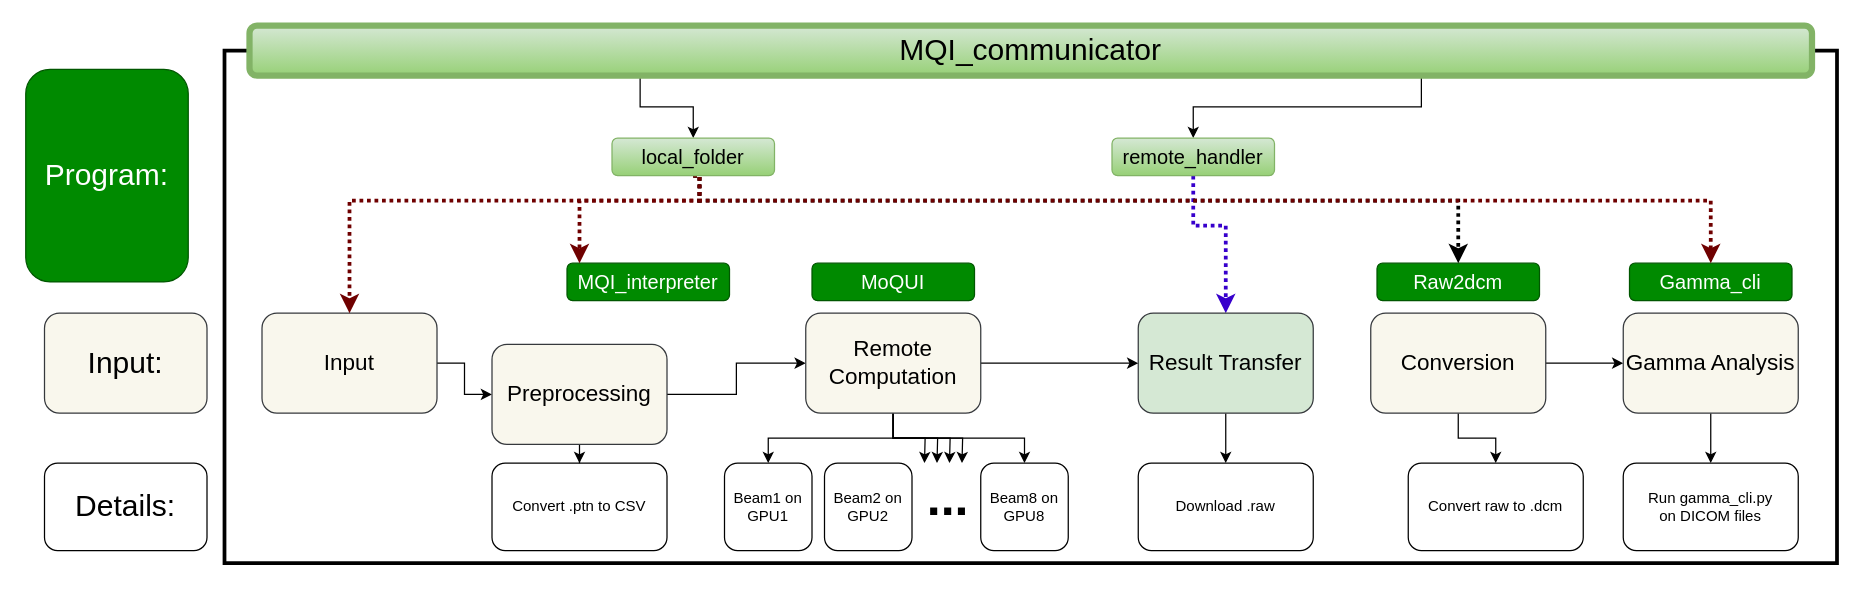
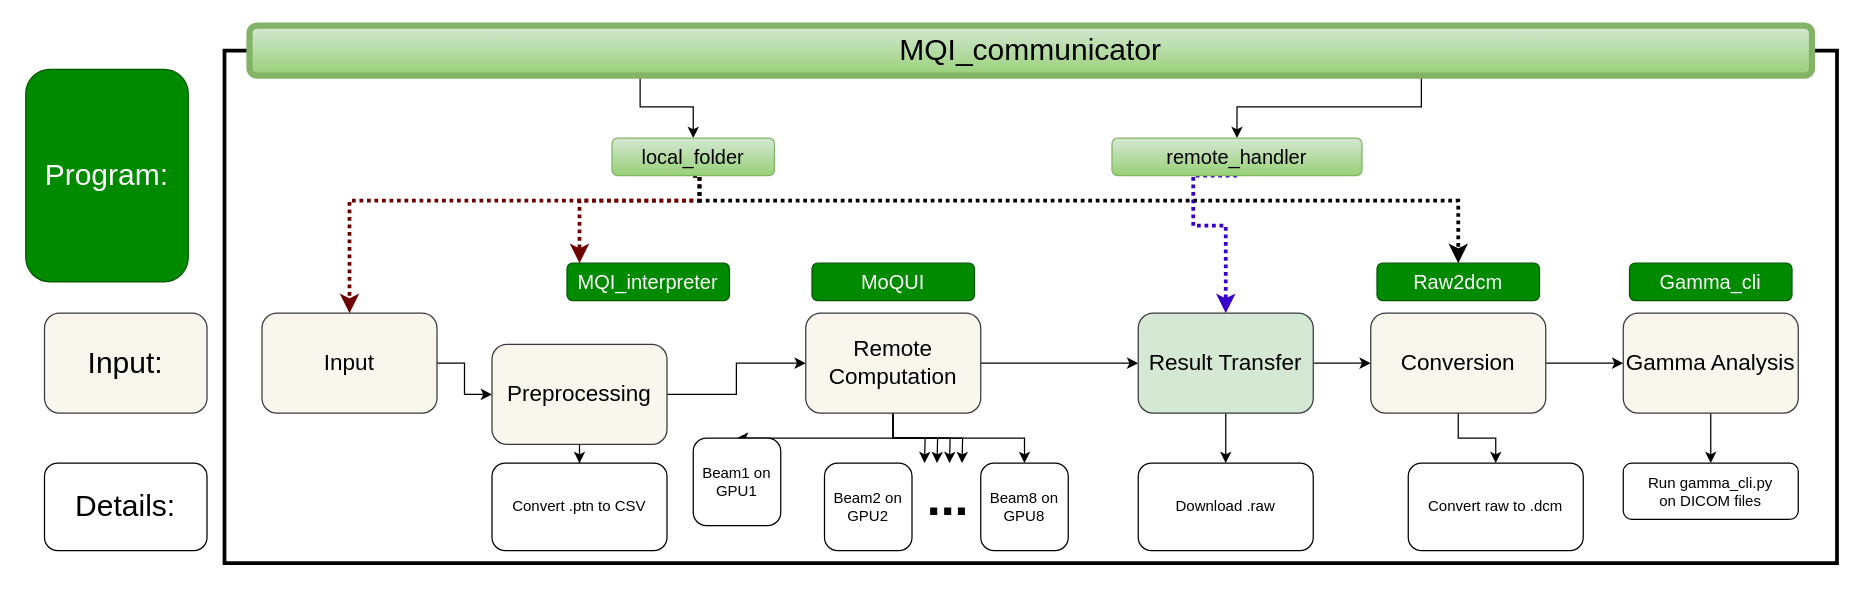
  <mxCell id="0" />
  <mxCell id="1" parent="0" />
  <mxCell id="2" value="" style="rounded=0;whiteSpace=wrap;html=1;fillColor=none;strokeWidth=3;" vertex="1" parent="1"><mxGeometry x="179" y="40" width="1290" height="410" as="geometry" /></mxCell>
  <mxCell id="3" style="edgeStyle=orthogonalEdgeStyle;rounded=0;orthogonalLoop=1;jettySize=auto;html=1;exitX=0.25;exitY=1;exitDx=0;exitDy=0;entryX=0.5;entryY=0;entryDx=0;entryDy=0;" edge="1" parent="1" source="5" target="32"><mxGeometry relative="1" as="geometry" /></mxCell>
  <mxCell id="4" style="edgeStyle=orthogonalEdgeStyle;rounded=0;orthogonalLoop=1;jettySize=auto;html=1;exitX=0.75;exitY=1;exitDx=0;exitDy=0;" edge="1" parent="1" source="5" target="27"><mxGeometry relative="1" as="geometry" /></mxCell>
  <mxCell id="5" value="MQI_communicator" style="rounded=1;whiteSpace=wrap;html=1;fontSize=24;glass=0;strokeWidth=5;shadow=0;fillColor=#d5e8d4;strokeColor=#82b366;textShadow=0;labelBorderColor=none;gradientColor=#97d077;" vertex="1" parent="1"><mxGeometry x="199" y="20" width="1250" height="40" as="geometry" /></mxCell>
  <mxCell id="6" style="edgeStyle=orthogonalEdgeStyle;rounded=0;orthogonalLoop=1;jettySize=auto;html=1;exitX=1;exitY=0.5;exitDx=0;exitDy=0;entryX=0;entryY=0.5;entryDx=0;entryDy=0;" edge="1" parent="1" source="7" target="10"><mxGeometry relative="1" as="geometry" /></mxCell>
  <mxCell id="7" value="&lt;font&gt;Input&lt;/font&gt;" style="rounded=1;whiteSpace=wrap;html=1;fontSize=18;glass=0;strokeWidth=1;shadow=0;fillColor=#f9f7ed;strokeColor=#36393d;" parent="1" vertex="1"><mxGeometry x="209" y="250" width="140" height="80" as="geometry" /></mxCell>
  <mxCell id="8" style="edgeStyle=orthogonalEdgeStyle;rounded=0;orthogonalLoop=1;jettySize=auto;html=1;exitX=1;exitY=0.5;exitDx=0;exitDy=0;entryX=0;entryY=0.5;entryDx=0;entryDy=0;" edge="1" parent="1" source="10" target="44"><mxGeometry relative="1" as="geometry" /></mxCell>
  <mxCell id="9" style="edgeStyle=orthogonalEdgeStyle;rounded=0;orthogonalLoop=1;jettySize=auto;html=1;entryX=0.5;entryY=0;entryDx=0;entryDy=0;" edge="1" parent="1" source="10" target="19"><mxGeometry relative="1" as="geometry" /></mxCell>
  <mxCell id="10" value="&lt;font&gt;Preprocessing&lt;/font&gt;" style="rounded=1;whiteSpace=wrap;html=1;fontSize=18;glass=0;strokeWidth=1;shadow=0;fillColor=#f9f7ed;strokeColor=#36393d;" vertex="1" parent="1"><mxGeometry x="393" y="275" width="140" height="80" as="geometry" /></mxCell>
  <mxCell id="11" style="edgeStyle=orthogonalEdgeStyle;rounded=0;orthogonalLoop=1;jettySize=auto;html=1;exitX=1;exitY=0.5;exitDx=0;exitDy=0;entryX=0;entryY=0.5;entryDx=0;entryDy=0;" edge="1" parent="1" source="13" target="15"><mxGeometry relative="1" as="geometry" /></mxCell>
  <mxCell id="12" style="edgeStyle=orthogonalEdgeStyle;rounded=0;orthogonalLoop=1;jettySize=auto;html=1;exitX=0.5;exitY=1;exitDx=0;exitDy=0;entryX=0.5;entryY=0;entryDx=0;entryDy=0;" edge="1" parent="1" source="13" target="36"><mxGeometry relative="1" as="geometry" /></mxCell>
  <mxCell id="13" value="Conversion" style="rounded=1;whiteSpace=wrap;html=1;fontSize=18;glass=0;strokeWidth=1;shadow=0;fillColor=#f9f7ed;strokeColor=#36393d;" vertex="1" parent="1"><mxGeometry x="1096" y="250" width="140" height="80" as="geometry" /></mxCell>
  <mxCell id="14" style="edgeStyle=orthogonalEdgeStyle;rounded=0;orthogonalLoop=1;jettySize=auto;html=1;exitX=0.5;exitY=1;exitDx=0;exitDy=0;entryX=0.5;entryY=0;entryDx=0;entryDy=0;" edge="1" parent="1" source="15" target="21"><mxGeometry relative="1" as="geometry" /></mxCell>
  <mxCell id="15" value="Gamma Analysis" style="rounded=1;whiteSpace=wrap;html=1;fontSize=18;glass=0;strokeWidth=1;shadow=0;fillColor=#f9f7ed;strokeColor=#36393d;" vertex="1" parent="1"><mxGeometry x="1298" y="250" width="140" height="80" as="geometry" /></mxCell>
  <mxCell id="16" value="MQI_interpreter" style="rounded=1;whiteSpace=wrap;html=1;fontSize=16;glass=0;strokeWidth=1;shadow=0;fillColor=#008a00;strokeColor=#005700;fontColor=#ffffff;" vertex="1" parent="1"><mxGeometry x="453" y="210" width="130" height="30" as="geometry" /></mxCell>
  <mxCell id="17" value="Raw2dcm" style="rounded=1;whiteSpace=wrap;html=1;fontSize=16;glass=0;strokeWidth=1;shadow=0;fillColor=#008a00;strokeColor=#005700;fontColor=#ffffff;" vertex="1" parent="1"><mxGeometry x="1101" y="210" width="130" height="30" as="geometry" /></mxCell>
  <mxCell id="18" value="Gamma_cli" style="rounded=1;whiteSpace=wrap;html=1;fontSize=16;glass=0;strokeWidth=1;shadow=0;fillColor=#008a00;strokeColor=#005700;fontColor=#ffffff;" vertex="1" parent="1"><mxGeometry x="1303" y="210" width="130" height="30" as="geometry" /></mxCell>
  <mxCell id="19" value="Convert .ptn to CSV" style="rounded=1;whiteSpace=wrap;html=1;fontSize=12;glass=0;strokeWidth=1;shadow=0;" vertex="1" parent="1"><mxGeometry x="393" y="370" width="140" height="70" as="geometry" /></mxCell>
  <mxCell id="20" value="Download .raw" style="rounded=1;whiteSpace=wrap;html=1;fontSize=12;glass=0;strokeWidth=1;shadow=0;" vertex="1" parent="1"><mxGeometry x="910" y="370" width="140" height="70" as="geometry" /></mxCell>
- <mxCell id="21" value="Run gamma_cli.py &lt;br&gt;on DICOM files" style="rounded=1;whiteSpace=wrap;html=1;fontSize=12;glass=0;strokeWidth=1;shadow=0;" vertex="1" parent="1"><mxGeometry x="1298" y="370" width="140" height="70" as="geometry" /></mxCell>
+ <mxCell id="21" value="Run gamma_cli.py &lt;br&gt;on DICOM files" style="rounded=1;whiteSpace=wrap;html=1;fontSize=12;glass=0;strokeWidth=1;shadow=0;" vertex="1" parent="1"><mxGeometry x="1298" y="370" width="140" height="45" as="geometry" /></mxCell>
  <mxCell id="22" value="..." style="text;html=1;align=center;verticalAlign=middle;whiteSpace=wrap;rounded=0;fontSize=40;fontStyle=1" vertex="1" parent="1"><mxGeometry x="733" y="382" width="50" height="30" as="geometry" /></mxCell>
  <mxCell id="23" value="Program:" style="rounded=1;whiteSpace=wrap;html=1;fontSize=24;glass=0;strokeWidth=1;shadow=0;fillColor=#008a00;strokeColor=#005700;fontColor=#ffffff;" vertex="1" parent="1"><mxGeometry x="20" y="55" width="130" height="170" as="geometry" /></mxCell>
  <mxCell id="24" value="&lt;font&gt;Input:&lt;/font&gt;" style="rounded=1;whiteSpace=wrap;html=1;fontSize=24;glass=0;strokeWidth=1;shadow=0;fillColor=#f9f7ed;strokeColor=#36393d;" vertex="1" parent="1"><mxGeometry x="35" y="250" width="130" height="80" as="geometry" /></mxCell>
  <mxCell id="25" value="Details:" style="rounded=1;whiteSpace=wrap;html=1;fontSize=24;glass=0;strokeWidth=1;shadow=0;" vertex="1" parent="1"><mxGeometry x="35" y="370" width="130" height="70" as="geometry" /></mxCell>
  <mxCell id="26" style="edgeStyle=orthogonalEdgeStyle;rounded=0;orthogonalLoop=1;jettySize=auto;html=1;exitX=0.5;exitY=1;exitDx=0;exitDy=0;dashed=1;strokeWidth=3;fillColor=#6a00ff;strokeColor=#3700CC;dashPattern=1 1;" edge="1" parent="1" source="27" target="35"><mxGeometry relative="1" as="geometry"><Array as="points"><mxPoint x="954" y="180" /><mxPoint x="980" y="180" /></Array></mxGeometry></mxCell>
- <mxCell id="27" value="remote_handler" style="rounded=1;whiteSpace=wrap;html=1;fontSize=16;glass=0;strokeWidth=1;shadow=0;fillColor=#d5e8d4;strokeColor=#82b366;gradientColor=#97d077;" vertex="1" parent="1"><mxGeometry x="889" y="110" width="130" height="30" as="geometry" /></mxCell>
+ <mxCell id="27" value="remote_handler" style="rounded=1;whiteSpace=wrap;html=1;fontSize=16;glass=0;strokeWidth=1;shadow=0;fillColor=#d5e8d4;strokeColor=#82b366;gradientColor=#97d077;" vertex="1" parent="1"><mxGeometry x="889" y="110" width="200" height="30" as="geometry" /></mxCell>
  <mxCell id="28" style="edgeStyle=orthogonalEdgeStyle;rounded=0;orthogonalLoop=1;jettySize=auto;html=1;exitX=0.5;exitY=1;exitDx=0;exitDy=0;dashed=1;fillColor=#a20025;strokeColor=#6F0000;strokeWidth=3;dashPattern=1 1;" edge="1" parent="1" source="32" target="7"><mxGeometry relative="1" as="geometry"><Array as="points"><mxPoint x="559" y="140" /><mxPoint x="559" y="160" /><mxPoint x="279" y="160" /></Array></mxGeometry></mxCell>
  <mxCell id="29" style="edgeStyle=orthogonalEdgeStyle;rounded=0;orthogonalLoop=1;jettySize=auto;html=1;exitX=0.5;exitY=1;exitDx=0;exitDy=0;dashed=1;fillColor=#a20025;strokeColor=#6F0000;strokeWidth=3;dashPattern=1 1;" edge="1" parent="1" source="32" target="16"><mxGeometry relative="1" as="geometry"><Array as="points"><mxPoint x="559" y="140" /><mxPoint x="559" y="160" /><mxPoint x="463" y="160" /></Array></mxGeometry></mxCell>
  <mxCell id="30" style="edgeStyle=orthogonalEdgeStyle;rounded=0;orthogonalLoop=1;jettySize=auto;html=1;exitX=0.5;exitY=1;exitDx=0;exitDy=0;dashed=1;strokeWidth=3;dashPattern=1 1;" edge="1" parent="1" source="32" target="17"><mxGeometry relative="1" as="geometry"><Array as="points"><mxPoint x="559" y="140" /><mxPoint x="559" y="160" /><mxPoint x="1166" y="160" /></Array></mxGeometry></mxCell>
- <mxCell id="31" style="edgeStyle=orthogonalEdgeStyle;rounded=0;orthogonalLoop=1;jettySize=auto;html=1;exitX=0.5;exitY=1;exitDx=0;exitDy=0;entryX=0.5;entryY=0;entryDx=0;entryDy=0;dashed=1;fillColor=#a20025;strokeColor=#6F0000;strokeWidth=3;dashPattern=1 1;" edge="1" parent="1" source="32" target="18"><mxGeometry relative="1" as="geometry"><Array as="points"><mxPoint x="559" y="140" /><mxPoint x="559" y="160" /><mxPoint x="1368" y="160" /></Array></mxGeometry></mxCell>
  <mxCell id="32" value="local_folder" style="rounded=1;whiteSpace=wrap;html=1;fontSize=16;glass=0;strokeWidth=1;shadow=0;fillColor=#d5e8d4;strokeColor=#82b366;gradientColor=#97d077;" vertex="1" parent="1"><mxGeometry x="489" y="110" width="130" height="30" as="geometry" /></mxCell>
+ <mxCell id="33" style="edgeStyle=orthogonalEdgeStyle;rounded=0;orthogonalLoop=1;jettySize=auto;html=1;exitX=1;exitY=0.5;exitDx=0;exitDy=0;entryX=0;entryY=0.5;entryDx=0;entryDy=0;" edge="1" parent="1" source="35" target="13"><mxGeometry relative="1" as="geometry" /></mxCell>
  <mxCell id="34" style="edgeStyle=orthogonalEdgeStyle;rounded=0;orthogonalLoop=1;jettySize=auto;html=1;exitX=0.5;exitY=1;exitDx=0;exitDy=0;entryX=0.5;entryY=0;entryDx=0;entryDy=0;" edge="1" parent="1" source="35" target="20"><mxGeometry relative="1" as="geometry" /></mxCell>
  <mxCell id="35" value="Result Transfer" style="rounded=1;whiteSpace=wrap;html=1;fontSize=18;glass=0;strokeWidth=1;shadow=0;fillColor=#d5e8d4;strokeColor=#36393d;" vertex="1" parent="1"><mxGeometry x="910" y="250" width="140" height="80" as="geometry" /></mxCell>
  <mxCell id="36" value="Convert raw to .dcm" style="rounded=1;whiteSpace=wrap;html=1;fontSize=12;glass=0;strokeWidth=1;shadow=0;" vertex="1" parent="1"><mxGeometry x="1126" y="370" width="140" height="70" as="geometry" /></mxCell>
  <mxCell id="37" style="edgeStyle=orthogonalEdgeStyle;rounded=0;orthogonalLoop=1;jettySize=auto;html=1;exitX=1;exitY=0.5;exitDx=0;exitDy=0;" edge="1" parent="1" source="44" target="35"><mxGeometry relative="1" as="geometry" /></mxCell>
  <mxCell id="38" style="edgeStyle=orthogonalEdgeStyle;rounded=0;orthogonalLoop=1;jettySize=auto;html=1;exitX=0.5;exitY=1;exitDx=0;exitDy=0;entryX=0.5;entryY=0;entryDx=0;entryDy=0;" edge="1" parent="1" source="44" target="46"><mxGeometry relative="1" as="geometry"><Array as="points"><mxPoint x="714" y="350" /><mxPoint x="614" y="350" /></Array></mxGeometry></mxCell>
  <mxCell id="39" style="edgeStyle=orthogonalEdgeStyle;rounded=0;orthogonalLoop=1;jettySize=auto;html=1;" edge="1" parent="1" source="44"><mxGeometry relative="1" as="geometry"><mxPoint x="739" y="370" as="targetPoint" /></mxGeometry></mxCell>
  <mxCell id="40" style="edgeStyle=orthogonalEdgeStyle;rounded=0;orthogonalLoop=1;jettySize=auto;html=1;exitX=0.5;exitY=1;exitDx=0;exitDy=0;" edge="1" parent="1" source="44"><mxGeometry relative="1" as="geometry"><mxPoint x="749" y="370" as="targetPoint" /></mxGeometry></mxCell>
  <mxCell id="41" style="edgeStyle=orthogonalEdgeStyle;rounded=0;orthogonalLoop=1;jettySize=auto;html=1;exitX=0.5;exitY=1;exitDx=0;exitDy=0;" edge="1" parent="1" source="44"><mxGeometry relative="1" as="geometry"><mxPoint x="759" y="370" as="targetPoint" /></mxGeometry></mxCell>
  <mxCell id="42" style="edgeStyle=orthogonalEdgeStyle;rounded=0;orthogonalLoop=1;jettySize=auto;html=1;exitX=0.5;exitY=1;exitDx=0;exitDy=0;" edge="1" parent="1" source="44"><mxGeometry relative="1" as="geometry"><mxPoint x="769" y="370" as="targetPoint" /></mxGeometry></mxCell>
  <mxCell id="43" style="edgeStyle=orthogonalEdgeStyle;rounded=0;orthogonalLoop=1;jettySize=auto;html=1;exitX=0.5;exitY=1;exitDx=0;exitDy=0;entryX=0.5;entryY=0;entryDx=0;entryDy=0;" edge="1" parent="1" source="44" target="48"><mxGeometry relative="1" as="geometry" /></mxCell>
  <mxCell id="44" value="&lt;font&gt;Remote Computation&lt;/font&gt;" style="rounded=1;whiteSpace=wrap;html=1;fontSize=18;glass=0;strokeWidth=1;shadow=0;fillColor=#f9f7ed;strokeColor=#36393d;" vertex="1" parent="1"><mxGeometry x="644" y="250" width="140" height="80" as="geometry" /></mxCell>
  <mxCell id="45" value="Beam2 on GPU2" style="rounded=1;whiteSpace=wrap;html=1;fontSize=12;glass=0;strokeWidth=1;shadow=0;" vertex="1" parent="1"><mxGeometry x="659" y="370" width="70" height="70" as="geometry" /></mxCell>
- <mxCell id="46" value="Beam1 on GPU1" style="rounded=1;whiteSpace=wrap;html=1;fontSize=12;glass=0;strokeWidth=1;shadow=0;" vertex="1" parent="1"><mxGeometry x="579" y="370" width="70" height="70" as="geometry" /></mxCell>
+ <mxCell id="46" value="Beam1 on GPU1" style="rounded=1;whiteSpace=wrap;html=1;fontSize=12;glass=0;strokeWidth=1;shadow=0;" vertex="1" parent="1"><mxGeometry x="554" y="350" width="70" height="70" as="geometry" /></mxCell>
  <mxCell id="47" value="MoQUI" style="rounded=1;whiteSpace=wrap;html=1;fontSize=16;glass=0;strokeWidth=1;shadow=0;fillColor=#008a00;strokeColor=#005700;fontColor=#ffffff;" vertex="1" parent="1"><mxGeometry x="649" y="210" width="130" height="30" as="geometry" /></mxCell>
  <mxCell id="48" value="Beam8 on GPU8" style="rounded=1;whiteSpace=wrap;html=1;fontSize=12;glass=0;strokeWidth=1;shadow=0;" vertex="1" parent="1"><mxGeometry x="784" y="370" width="70" height="70" as="geometry" /></mxCell>
